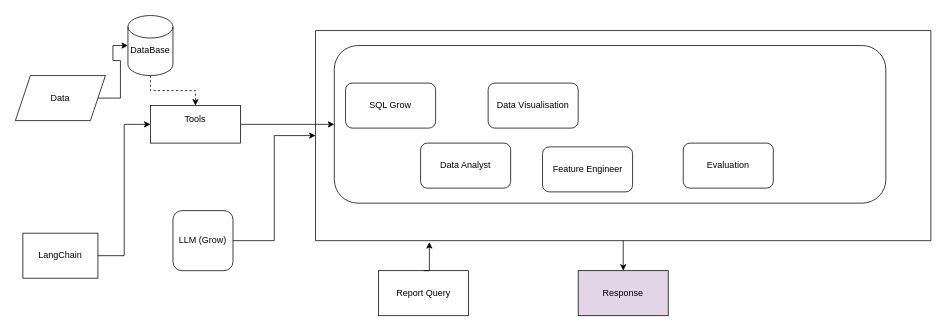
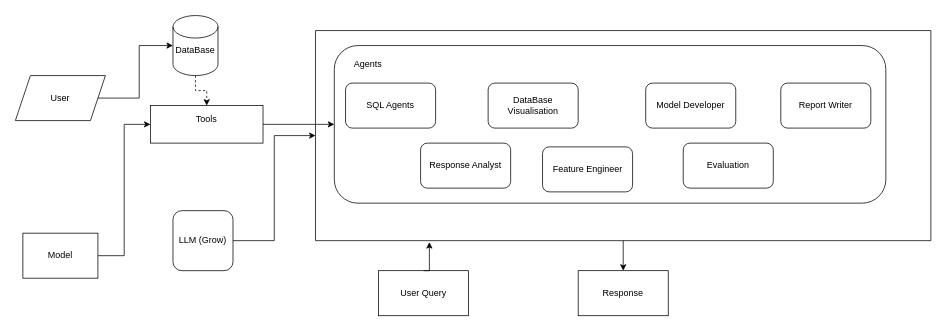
  <mxCell id="0" />
  <mxCell id="1" parent="0" />
  <mxCell id="2" style="edgeStyle=orthogonalEdgeStyle;rounded=0;orthogonalLoop=1;jettySize=auto;html=1;exitX=1;exitY=0.5;exitDx=0;exitDy=0;" edge="1" parent="1" source="3" target="5"><mxGeometry relative="1" as="geometry" /></mxCell>
- <mxCell id="3" value="Data" style="shape=parallelogram;perimeter=parallelogramPerimeter;whiteSpace=wrap;html=1;fixedSize=1;" vertex="1" parent="1"><mxGeometry x="20" y="100" width="120" height="60" as="geometry" /></mxCell>
+ <mxCell id="3" value="User" style="shape=parallelogram;perimeter=parallelogramPerimeter;whiteSpace=wrap;html=1;fixedSize=1;" vertex="1" parent="1"><mxGeometry x="20" y="100" width="120" height="60" as="geometry" /></mxCell>
  <mxCell id="4" style="edgeStyle=orthogonalEdgeStyle;rounded=0;orthogonalLoop=1;jettySize=auto;html=1;exitX=0.5;exitY=1;exitDx=0;exitDy=0;exitPerimeter=0;entryX=0.5;entryY=0;entryDx=0;entryDy=0;dashed=1;" edge="1" parent="1" source="5" target="7"><mxGeometry relative="1" as="geometry" /></mxCell>
- <mxCell id="5" value="DataBase&lt;div&gt;&lt;br&gt;&lt;/div&gt;" style="shape=cylinder3;whiteSpace=wrap;html=1;boundedLbl=1;backgroundOutline=1;size=15;" vertex="1" parent="1"><mxGeometry x="170" y="20" width="60" height="80" as="geometry" /></mxCell>
+ <mxCell id="5" value="DataBase&lt;div&gt;&lt;br&gt;&lt;/div&gt;" style="shape=cylinder3;whiteSpace=wrap;html=1;boundedLbl=1;backgroundOutline=1;size=15;" vertex="1" parent="1"><mxGeometry x="230" y="20" width="60" height="80" as="geometry" /></mxCell>
  <mxCell id="6" style="edgeStyle=orthogonalEdgeStyle;rounded=0;orthogonalLoop=1;jettySize=auto;html=1;exitX=1;exitY=0.5;exitDx=0;exitDy=0;entryX=0;entryY=0.5;entryDx=0;entryDy=0;" edge="1" parent="1" source="7" target="14"><mxGeometry relative="1" as="geometry" /></mxCell>
- <mxCell id="7" value="Tools&lt;div&gt;&lt;br&gt;&lt;/div&gt;" style="rounded=0;whiteSpace=wrap;html=1;" vertex="1" parent="1"><mxGeometry x="200" y="140" width="120" height="50" as="geometry" /></mxCell>
+ <mxCell id="7" value="Tools&lt;div&gt;&lt;br&gt;&lt;/div&gt;" style="rounded=0;whiteSpace=wrap;html=1;" vertex="1" parent="1"><mxGeometry x="200" y="140" width="150" height="50" as="geometry" /></mxCell>
  <mxCell id="8" style="edgeStyle=orthogonalEdgeStyle;rounded=0;orthogonalLoop=1;jettySize=auto;html=1;exitX=1;exitY=0.5;exitDx=0;exitDy=0;entryX=0;entryY=0.5;entryDx=0;entryDy=0;" edge="1" parent="1" source="9" target="13"><mxGeometry relative="1" as="geometry" /></mxCell>
  <mxCell id="9" value="LLM (Grow)" style="whiteSpace=wrap;html=1;aspect=fixed;rounded=1;" vertex="1" parent="1"><mxGeometry x="230" y="280" width="80" height="80" as="geometry" /></mxCell>
  <mxCell id="10" style="edgeStyle=orthogonalEdgeStyle;rounded=0;orthogonalLoop=1;jettySize=auto;html=1;exitX=1;exitY=0.5;exitDx=0;exitDy=0;entryX=0;entryY=0.5;entryDx=0;entryDy=0;" edge="1" parent="1" source="11" target="7"><mxGeometry relative="1" as="geometry" /></mxCell>
- <mxCell id="11" value="LangChain" style="rounded=0;whiteSpace=wrap;html=1;" vertex="1" parent="1"><mxGeometry x="30" y="310" width="100" height="60" as="geometry" /></mxCell>
+ <mxCell id="11" value="Model" style="rounded=0;whiteSpace=wrap;html=1;" vertex="1" parent="1"><mxGeometry x="30" y="310" width="100" height="60" as="geometry" /></mxCell>
  <mxCell id="12" style="edgeStyle=orthogonalEdgeStyle;rounded=0;orthogonalLoop=1;jettySize=auto;html=1;exitX=0.5;exitY=1;exitDx=0;exitDy=0;entryX=0.5;entryY=0;entryDx=0;entryDy=0;" edge="1" parent="1" source="13" target="25"><mxGeometry relative="1" as="geometry" /></mxCell>
  <mxCell id="13" value="" style="swimlane;startSize=0;" vertex="1" parent="1"><mxGeometry x="420" y="40" width="820" height="280" as="geometry" /></mxCell>
  <mxCell id="14" value="" style="rounded=1;whiteSpace=wrap;html=1;" vertex="1" parent="13"><mxGeometry x="25" y="20" width="735" height="210" as="geometry" /></mxCell>
- <mxCell id="15" value="SQL Grow" style="rounded=1;whiteSpace=wrap;html=1;" vertex="1" parent="13"><mxGeometry x="40" y="70" width="120" height="60" as="geometry" /></mxCell>
- <mxCell id="16" value="Data Analyst" style="rounded=1;whiteSpace=wrap;html=1;" vertex="1" parent="13"><mxGeometry x="140" y="150" width="120" height="60" as="geometry" /></mxCell>
+ <mxCell id="15" value="SQL Agents" style="rounded=1;whiteSpace=wrap;html=1;" vertex="1" parent="13"><mxGeometry x="40" y="70" width="120" height="60" as="geometry" /></mxCell>
+ <mxCell id="16" value="Response Analyst" style="rounded=1;whiteSpace=wrap;html=1;" vertex="1" parent="13"><mxGeometry x="140" y="150" width="120" height="60" as="geometry" /></mxCell>
  <mxCell id="17" value="Feature Engineer" style="rounded=1;whiteSpace=wrap;html=1;" vertex="1" parent="13"><mxGeometry x="302.5" y="155" width="120" height="60" as="geometry" /></mxCell>
  <mxCell id="18" value="Evaluation" style="rounded=1;whiteSpace=wrap;html=1;" vertex="1" parent="13"><mxGeometry x="490" y="150" width="120" height="60" as="geometry" /></mxCell>
- <mxCell id="20" value="Data Visualisation" style="rounded=1;whiteSpace=wrap;html=1;" vertex="1" parent="13"><mxGeometry x="230" y="70" width="120" height="60" as="geometry" /></mxCell>
+ <mxCell id="19" value="Report Writer" style="rounded=1;whiteSpace=wrap;html=1;" vertex="1" parent="13"><mxGeometry x="620" y="70" width="120" height="60" as="geometry" /></mxCell>
+ <mxCell id="20" value="DataBase Visualisation" style="rounded=1;whiteSpace=wrap;html=1;" vertex="1" parent="13"><mxGeometry x="230" y="70" width="120" height="60" as="geometry" /></mxCell>
+ <mxCell id="21" value="Agents" style="text;html=1;align=center;verticalAlign=middle;whiteSpace=wrap;rounded=0;" vertex="1" parent="13"><mxGeometry x="40" y="30" width="60" height="30" as="geometry" /></mxCell>
+ <mxCell id="22" value="Model Developer" style="rounded=1;whiteSpace=wrap;html=1;" vertex="1" parent="13"><mxGeometry x="440" y="70" width="120" height="60" as="geometry" /></mxCell>
  <mxCell id="23" style="edgeStyle=orthogonalEdgeStyle;rounded=0;orthogonalLoop=1;jettySize=auto;html=1;exitX=0.5;exitY=1;exitDx=0;exitDy=0;" edge="1" parent="1" source="13" target="13"><mxGeometry relative="1" as="geometry" /></mxCell>
- <mxCell id="24" value="Report Query" style="rounded=0;whiteSpace=wrap;html=1;" vertex="1" parent="1"><mxGeometry x="504" y="360" width="120" height="60" as="geometry" /></mxCell>
- <mxCell id="25" value="Response" style="rounded=0;whiteSpace=wrap;html=1;fillColor=#e1d5e7;" vertex="1" parent="1"><mxGeometry x="770" y="360" width="120" height="60" as="geometry" /></mxCell>
+ <mxCell id="24" value="User Query" style="rounded=0;whiteSpace=wrap;html=1;" vertex="1" parent="1"><mxGeometry x="504" y="360" width="120" height="60" as="geometry" /></mxCell>
+ <mxCell id="25" value="Response" style="rounded=0;whiteSpace=wrap;html=1;" vertex="1" parent="1"><mxGeometry x="770" y="360" width="120" height="60" as="geometry" /></mxCell>
  <mxCell id="26" style="edgeStyle=orthogonalEdgeStyle;rounded=0;orthogonalLoop=1;jettySize=auto;html=1;exitX=0.5;exitY=0;exitDx=0;exitDy=0;entryX=0.185;entryY=1.007;entryDx=0;entryDy=0;entryPerimeter=0;" edge="1" parent="1" source="24" target="13"><mxGeometry relative="1" as="geometry" /></mxCell>
